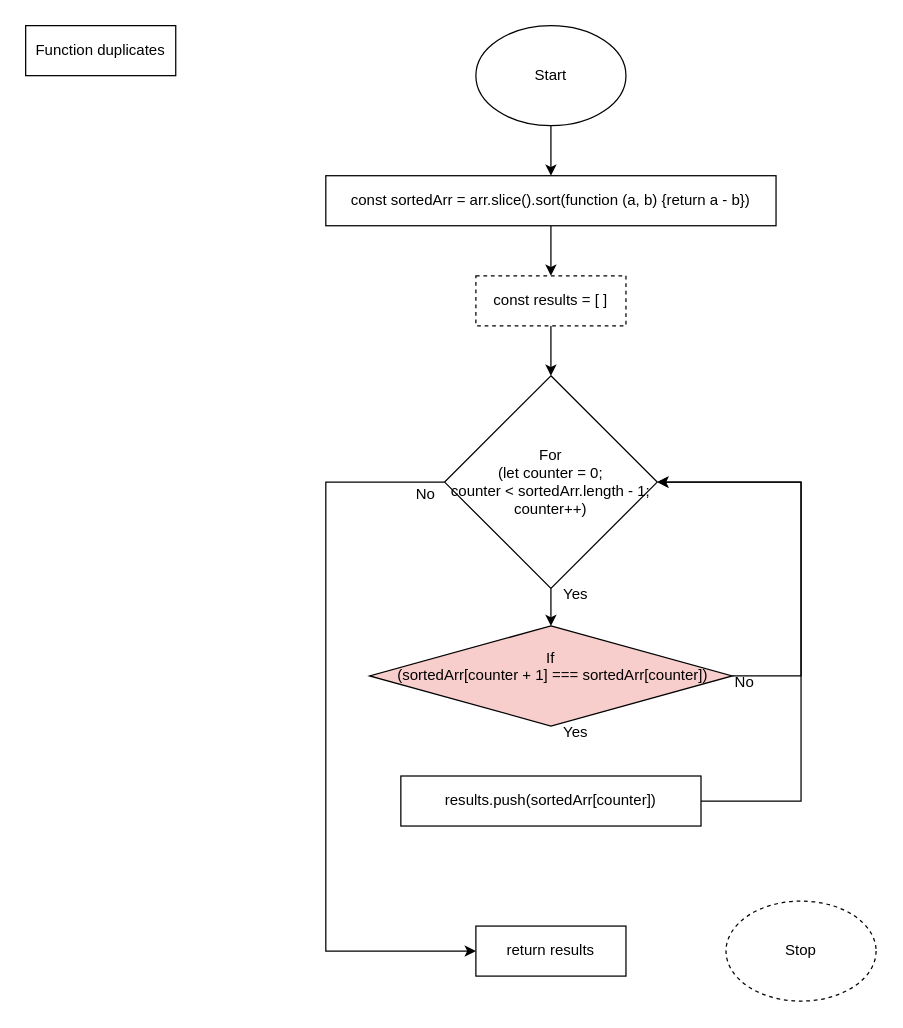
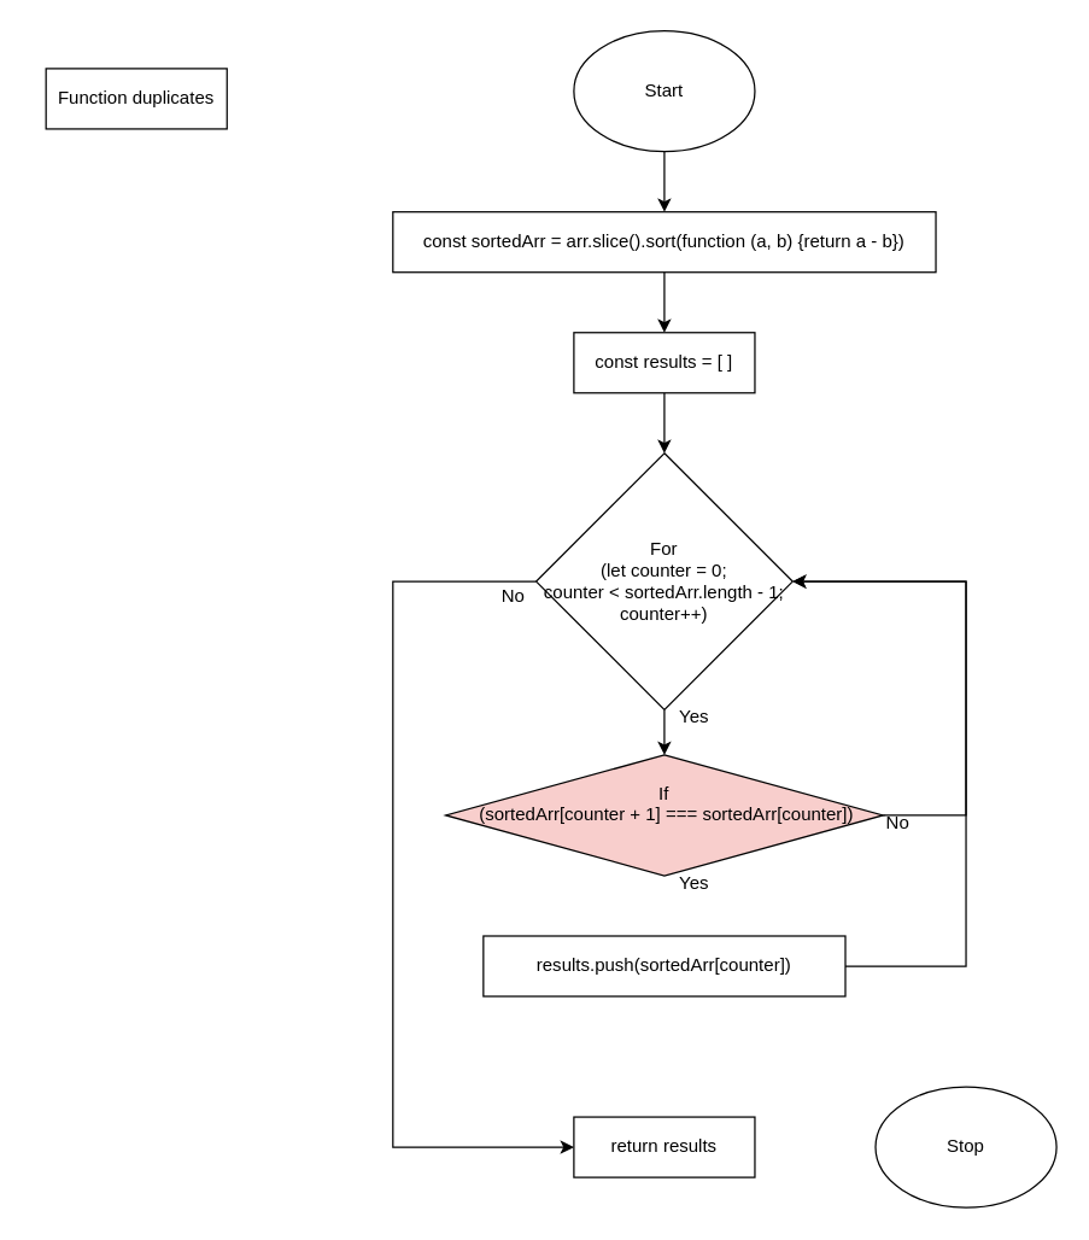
  <mxCell id="0" />
  <mxCell id="1" parent="0" />
  <mxCell id="2" style="edgeStyle=none;html=1;entryX=0.5;entryY=0;entryDx=0;entryDy=0;" edge="1" parent="1" source="3" target="10"><mxGeometry relative="1" as="geometry" /></mxCell>
  <mxCell id="3" value="Start" style="ellipse;whiteSpace=wrap;html=1;" vertex="1" parent="1"><mxGeometry x="380" width="120" height="80" as="geometry" y="20" /></mxCell>
  <mxCell id="4" value="return results" style="rounded=0;whiteSpace=wrap;html=1;" vertex="1" parent="1"><mxGeometry x="380" y="740" width="120" height="40" as="geometry" /></mxCell>
- <mxCell id="5" value="Function duplicates" style="rounded=0;whiteSpace=wrap;html=1;" vertex="1" parent="1"><mxGeometry width="120" height="40" as="geometry" x="20" y="20" /></mxCell>
+ <mxCell id="5" value="Function duplicates" style="rounded=0;whiteSpace=wrap;html=1;" vertex="1" parent="1"><mxGeometry x="30" y="45" width="120" height="40" as="geometry" /></mxCell>
  <mxCell id="6" style="edgeStyle=none;rounded=0;html=1;entryX=0.5;entryY=0;entryDx=0;entryDy=0;strokeColor=default;" edge="1" parent="1" source="8" target="12"><mxGeometry relative="1" as="geometry" /></mxCell>
  <mxCell id="7" style="edgeStyle=none;rounded=0;html=1;entryX=0;entryY=0.5;entryDx=0;entryDy=0;strokeColor=default;" edge="1" parent="1" source="8" target="4"><mxGeometry relative="1" as="geometry"><Array as="points"><mxPoint x="260" y="385" /><mxPoint x="260" y="760" /></Array></mxGeometry></mxCell>
  <mxCell id="8" value="For &lt;br&gt;(let counter = 0;&lt;br&gt;counter &amp;lt; sortedArr.length - 1;&lt;br&gt;counter++)" style="rhombus;whiteSpace=wrap;html=1;" vertex="1" parent="1"><mxGeometry x="355" y="300" width="170" height="170" as="geometry" /></mxCell>
  <mxCell id="9" style="edgeStyle=none;html=1;" edge="1" parent="1" source="10" target="19"><mxGeometry relative="1" as="geometry" /></mxCell>
  <mxCell id="10" value="&lt;div&gt;const sortedArr = arr.slice().sort(function (a, b) {&lt;span&gt;return a - b&lt;/span&gt;&lt;span&gt;})&lt;/span&gt;&lt;/div&gt;" style="rounded=0;whiteSpace=wrap;html=1;" vertex="1" parent="1"><mxGeometry x="260" y="140" width="360" height="40" as="geometry" /></mxCell>
  <mxCell id="11" style="edgeStyle=none;rounded=0;html=1;strokeColor=default;exitX=1;exitY=0.5;exitDx=0;exitDy=0;entryX=1;entryY=0.5;entryDx=0;entryDy=0;" edge="1" parent="1" source="12" target="8"><mxGeometry relative="1" as="geometry"><mxPoint x="750" y="360" as="targetPoint" /><Array as="points"><mxPoint x="640" y="540" /><mxPoint x="640" y="385" /></Array></mxGeometry></mxCell>
  <mxCell id="12" value="If&lt;br&gt;&amp;nbsp;(sortedArr[counter + 1] === sortedArr[counter])&lt;br&gt;&amp;nbsp;" style="rhombus;whiteSpace=wrap;html=1;fillColor=#f8cecc;" vertex="1" parent="1"><mxGeometry x="295" y="500" width="290" height="80" as="geometry" /></mxCell>
  <mxCell id="13" style="edgeStyle=none;rounded=0;html=1;entryX=1;entryY=0.5;entryDx=0;entryDy=0;strokeColor=default;" edge="1" parent="1" source="14" target="8"><mxGeometry relative="1" as="geometry"><Array as="points"><mxPoint x="640" y="640" /><mxPoint x="640" y="385" /></Array></mxGeometry></mxCell>
  <mxCell id="14" value="results.push(sortedArr[counter])" style="rounded=0;whiteSpace=wrap;html=1;" vertex="1" parent="1"><mxGeometry x="320" y="620" width="240" height="40" as="geometry" /></mxCell>
- <mxCell id="15" value="Stop" style="ellipse;whiteSpace=wrap;html=1;dashed=1;" vertex="1" parent="1"><mxGeometry x="580" y="720" width="120" height="80" as="geometry" /></mxCell>
+ <mxCell id="15" value="Stop" style="ellipse;whiteSpace=wrap;html=1;" vertex="1" parent="1"><mxGeometry x="580" y="720" width="120" height="80" as="geometry" /></mxCell>
  <mxCell id="16" value="No" style="text;html=1;strokeColor=none;fillColor=none;align=center;verticalAlign=middle;whiteSpace=wrap;rounded=0;" vertex="1" parent="1"><mxGeometry x="580" y="540" width="30" height="10" as="geometry" /></mxCell>
  <mxCell id="17" value="Yes" style="text;html=1;strokeColor=none;fillColor=none;align=center;verticalAlign=middle;whiteSpace=wrap;rounded=0;" vertex="1" parent="1"><mxGeometry x="440" y="580" width="40" height="10" as="geometry" /></mxCell>
  <mxCell id="18" style="edgeStyle=none;rounded=0;html=1;entryX=0.5;entryY=0;entryDx=0;entryDy=0;strokeColor=default;" edge="1" parent="1" source="19" target="8"><mxGeometry relative="1" as="geometry" /></mxCell>
- <mxCell id="19" value="const results = [ ]" style="rounded=0;whiteSpace=wrap;html=1;dashed=1;" vertex="1" parent="1"><mxGeometry x="380" y="220" width="120" height="40" as="geometry" /></mxCell>
+ <mxCell id="19" value="const results = [ ]" style="rounded=0;whiteSpace=wrap;html=1;" vertex="1" parent="1"><mxGeometry x="380" y="220" width="120" height="40" as="geometry" /></mxCell>
  <mxCell id="20" value="No" style="text;html=1;strokeColor=none;fillColor=none;align=center;verticalAlign=middle;whiteSpace=wrap;rounded=0;" vertex="1" parent="1"><mxGeometry x="325" y="390" width="30" height="10" as="geometry" /></mxCell>
  <mxCell id="21" value="Yes" style="text;html=1;strokeColor=none;fillColor=none;align=center;verticalAlign=middle;whiteSpace=wrap;rounded=0;" vertex="1" parent="1"><mxGeometry x="440" y="470" width="40" height="10" as="geometry" /></mxCell>
